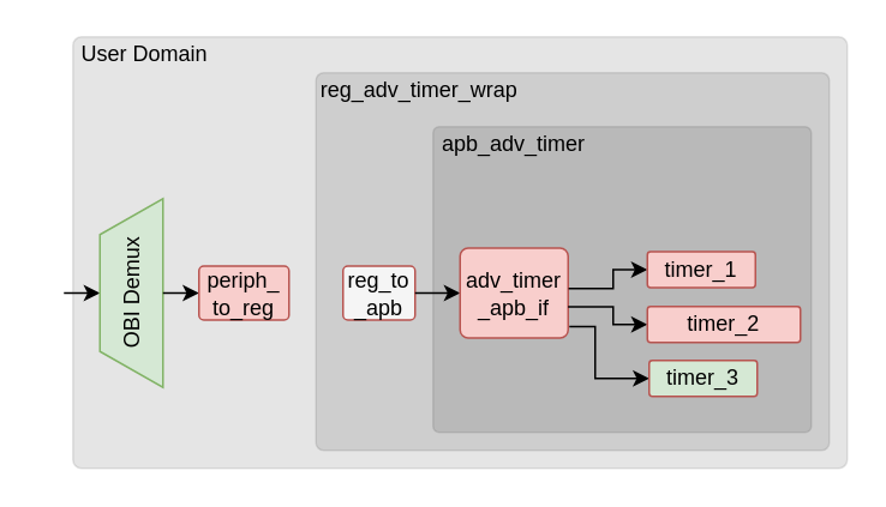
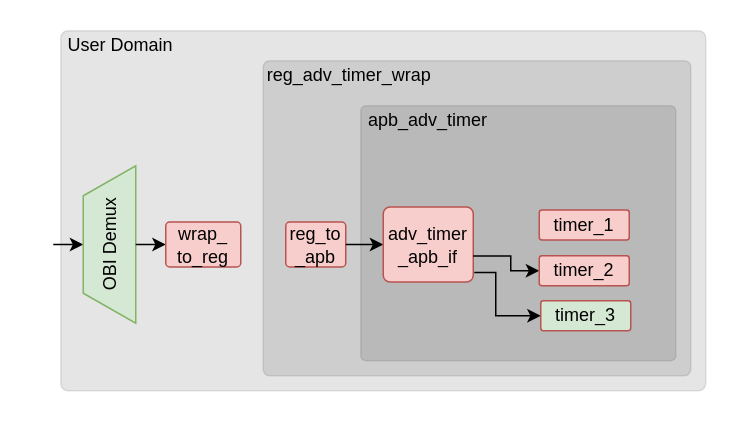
  <mxCell id="0" />
  <mxCell id="1" parent="0" />
  <mxCell id="2" value="" style="rounded=1;whiteSpace=wrap;html=1;arcSize=2;fillColor=#000000;opacity=10;" parent="1" vertex="1"><mxGeometry x="40" y="20" width="430" height="240" as="geometry" /></mxCell>
  <mxCell id="3" value="" style="rounded=1;whiteSpace=wrap;html=1;arcSize=2;fillColor=#000000;opacity=10;" parent="1" vertex="1"><mxGeometry x="175" y="40" width="285" height="210" as="geometry" /></mxCell>
  <mxCell id="4" value="" style="rounded=1;whiteSpace=wrap;html=1;arcSize=2;fillColor=#000000;opacity=10;" parent="1" vertex="1"><mxGeometry x="240" y="70" width="210" height="170" as="geometry" /></mxCell>
  <mxCell id="5" value="User Domain" style="text;html=1;strokeColor=none;fillColor=none;align=center;verticalAlign=middle;whiteSpace=wrap;rounded=0;opacity=20;" parent="1" vertex="1"><mxGeometry x="40" y="20" width="80" height="20" as="geometry" /></mxCell>
  <mxCell id="6" style="edgeStyle=orthogonalEdgeStyle;rounded=0;orthogonalLoop=1;jettySize=auto;html=1;exitX=0.5;exitY=0;exitDx=0;exitDy=0;startArrow=classic;startFill=1;endArrow=none;endFill=0;" parent="1" source="7" edge="1"><mxGeometry relative="1" as="geometry"><mxPoint x="35" y="163" as="targetPoint" /></mxGeometry></mxCell>
  <mxCell id="7" value="OBI Demux" style="shape=trapezoid;perimeter=trapezoidPerimeter;whiteSpace=wrap;html=1;fixedSize=1;rounded=1;fillColor=#d5e8d4;strokeColor=#82b366;arcSize=0;rotation=-90;" parent="1" vertex="1"><mxGeometry x="20" y="145" width="105" height="35" as="geometry" /></mxCell>
  <mxCell id="8" style="edgeStyle=orthogonalEdgeStyle;rounded=0;orthogonalLoop=1;jettySize=auto;html=1;exitX=0;exitY=0.5;exitDx=0;exitDy=0;entryX=0.5;entryY=1;entryDx=0;entryDy=0;startArrow=classic;startFill=1;endArrow=none;endFill=0;" parent="1" source="9" target="7" edge="1"><mxGeometry relative="1" as="geometry" /></mxCell>
- <mxCell id="9" value="periph_&lt;br&gt;to_reg" style="rounded=1;whiteSpace=wrap;html=1;arcSize=9;fillColor=#f8cecc;strokeColor=#b85450;" parent="1" vertex="1"><mxGeometry x="110" y="147.5" width="50" height="30" as="geometry" /></mxCell>
- <mxCell id="10" value="reg_to&lt;br&gt;_apb" style="rounded=1;whiteSpace=wrap;html=1;arcSize=9;fillColor=#f5f5f5;strokeColor=#b85450;" parent="1" vertex="1"><mxGeometry x="190" y="147.5" width="40" height="30" as="geometry" /></mxCell>
+ <mxCell id="9" value="wrap_&lt;br&gt;to_reg" style="rounded=1;whiteSpace=wrap;html=1;arcSize=9;fillColor=#f8cecc;strokeColor=#b85450;" parent="1" vertex="1"><mxGeometry x="110" y="147.5" width="50" height="30" as="geometry" /></mxCell>
+ <mxCell id="10" value="reg_to&lt;br&gt;_apb" style="rounded=1;whiteSpace=wrap;html=1;arcSize=9;fillColor=#f8cecc;strokeColor=#b85450;" parent="1" vertex="1"><mxGeometry x="190" y="147.5" width="40" height="30" as="geometry" /></mxCell>
  <mxCell id="11" style="edgeStyle=orthogonalEdgeStyle;rounded=0;orthogonalLoop=1;jettySize=auto;html=1;exitX=0;exitY=0.5;exitDx=0;exitDy=0;entryX=1;entryY=0.5;entryDx=0;entryDy=0;startArrow=classic;startFill=1;endArrow=none;endFill=0;" parent="1" source="12" target="10" edge="1"><mxGeometry relative="1" as="geometry" /></mxCell>
  <mxCell id="12" value="adv_timer&lt;br&gt;_apb_if" style="rounded=1;whiteSpace=wrap;html=1;arcSize=9;fillColor=#f8cecc;strokeColor=#b85450;" parent="1" vertex="1"><mxGeometry x="255" y="137.5" width="60" height="50" as="geometry" /></mxCell>
  <mxCell id="13" value="reg_adv_timer_wrap" style="text;html=1;strokeColor=none;fillColor=none;align=center;verticalAlign=middle;whiteSpace=wrap;rounded=0;opacity=20;" parent="1" vertex="1"><mxGeometry x="175" y="40" width="115" height="20" as="geometry" /></mxCell>
  <mxCell id="14" value="apb_adv_timer" style="text;html=1;strokeColor=none;fillColor=none;align=center;verticalAlign=middle;whiteSpace=wrap;rounded=0;opacity=20;" parent="1" vertex="1"><mxGeometry x="240" y="70" width="90" height="20" as="geometry" /></mxCell>
  <mxCell id="15" style="edgeStyle=orthogonalEdgeStyle;rounded=0;orthogonalLoop=1;jettySize=auto;html=1;exitX=0;exitY=0.5;exitDx=0;exitDy=0;entryX=1.011;entryY=0.874;entryDx=0;entryDy=0;entryPerimeter=0;startArrow=classic;startFill=1;endArrow=none;endFill=0;" parent="1" source="16" target="12" edge="1"><mxGeometry relative="1" as="geometry"><Array as="points"><mxPoint x="330" y="210" /><mxPoint x="330" y="181" /></Array></mxGeometry></mxCell>
  <mxCell id="16" value="timer_3" style="rounded=1;whiteSpace=wrap;html=1;arcSize=9;fillColor=#d5e8d4;strokeColor=#b85450;" parent="1" vertex="1"><mxGeometry x="360" y="200" width="60" height="20" as="geometry" /></mxCell>
  <mxCell id="17" style="edgeStyle=orthogonalEdgeStyle;rounded=0;orthogonalLoop=1;jettySize=auto;html=1;exitX=0;exitY=0.5;exitDx=0;exitDy=0;entryX=0.999;entryY=0.652;entryDx=0;entryDy=0;entryPerimeter=0;startArrow=classic;startFill=1;endArrow=none;endFill=0;" parent="1" source="18" target="12" edge="1"><mxGeometry relative="1" as="geometry"><Array as="points"><mxPoint x="340" y="180" /><mxPoint x="340" y="170" /><mxPoint x="315" y="170" /></Array></mxGeometry></mxCell>
- <mxCell id="18" value="timer_2" style="rounded=1;whiteSpace=wrap;html=1;arcSize=9;fillColor=#f8cecc;strokeColor=#b85450;" parent="1" vertex="1"><mxGeometry x="359" y="170" width="85" height="20" as="geometry" /></mxCell>
- <mxCell id="19" style="edgeStyle=orthogonalEdgeStyle;rounded=0;orthogonalLoop=1;jettySize=auto;html=1;exitX=0;exitY=0.5;exitDx=0;exitDy=0;entryX=1.004;entryY=0.45;entryDx=0;entryDy=0;entryPerimeter=0;startArrow=classic;startFill=1;endArrow=none;endFill=0;" parent="1" source="20" target="12" edge="1"><mxGeometry relative="1" as="geometry"><Array as="points"><mxPoint x="340" y="150" /><mxPoint x="340" y="160" /></Array></mxGeometry></mxCell>
+ <mxCell id="18" value="timer_2" style="rounded=1;whiteSpace=wrap;html=1;arcSize=9;fillColor=#f8cecc;strokeColor=#b85450;" parent="1" vertex="1"><mxGeometry x="359" y="170" width="60" height="20" as="geometry" /></mxCell>
  <mxCell id="20" value="timer_1" style="rounded=1;whiteSpace=wrap;html=1;arcSize=9;fillColor=#f8cecc;strokeColor=#b85450;" parent="1" vertex="1"><mxGeometry x="359" y="139.5" width="60" height="20" as="geometry" /></mxCell>
